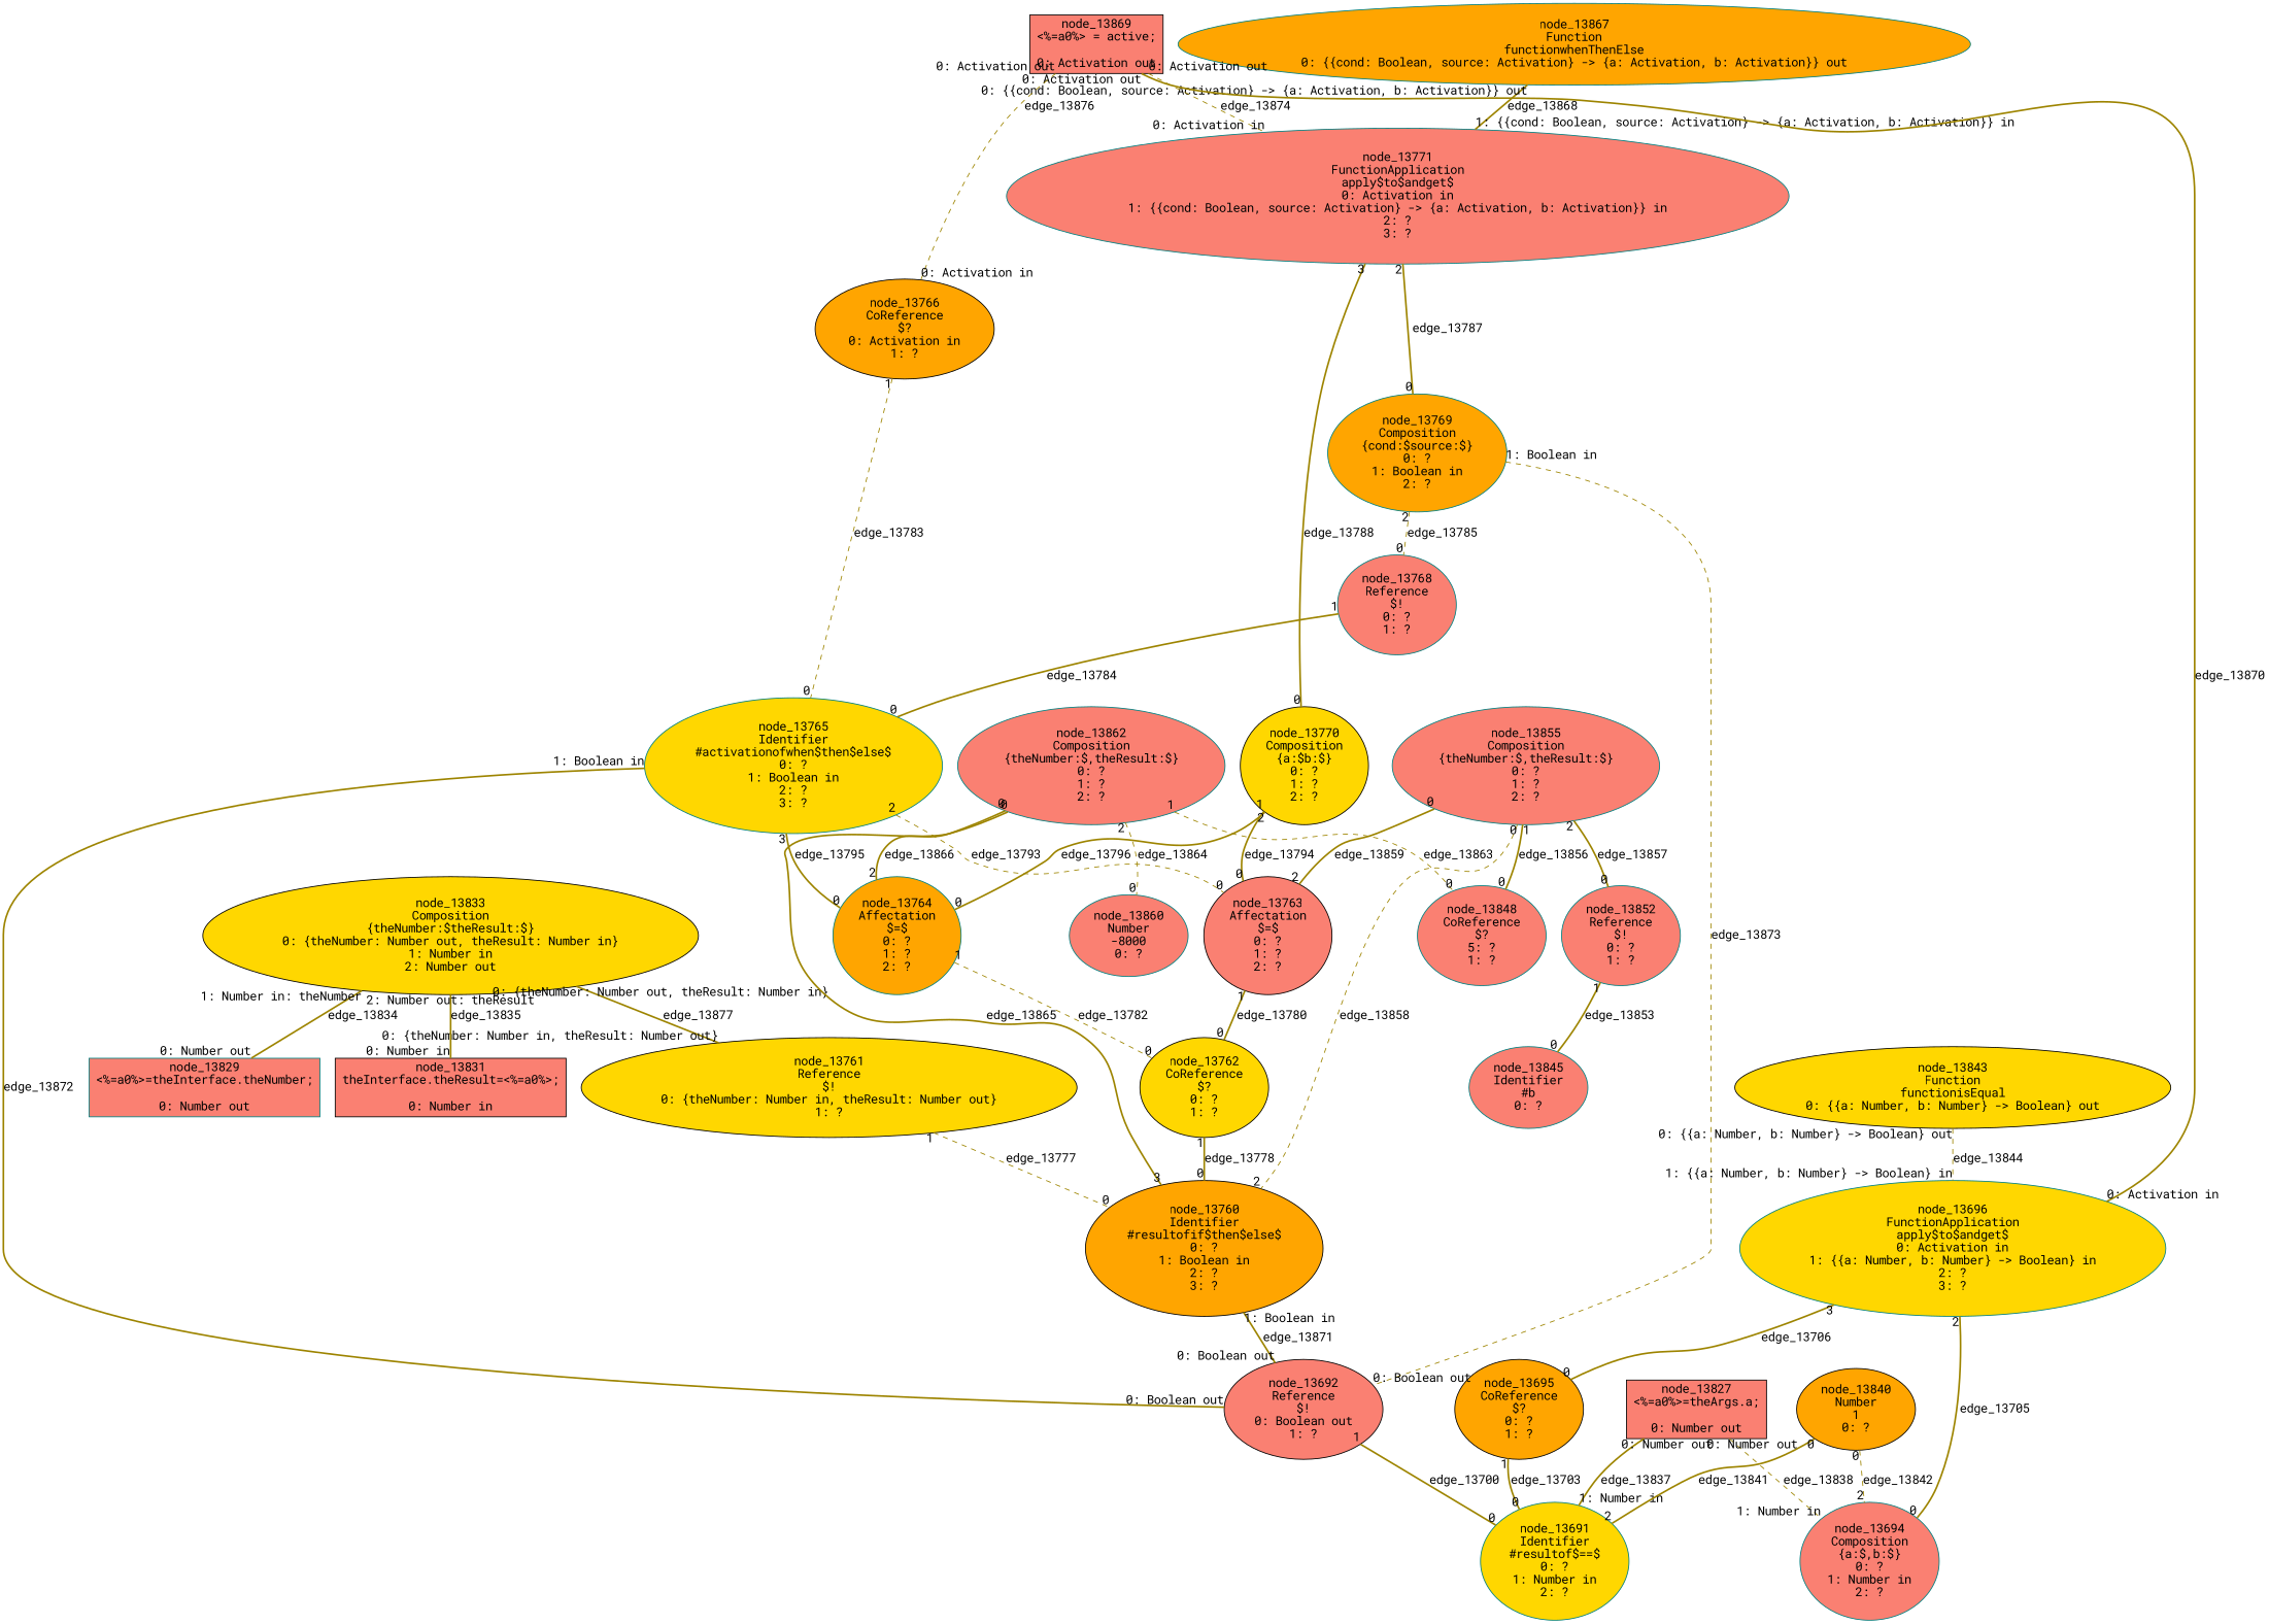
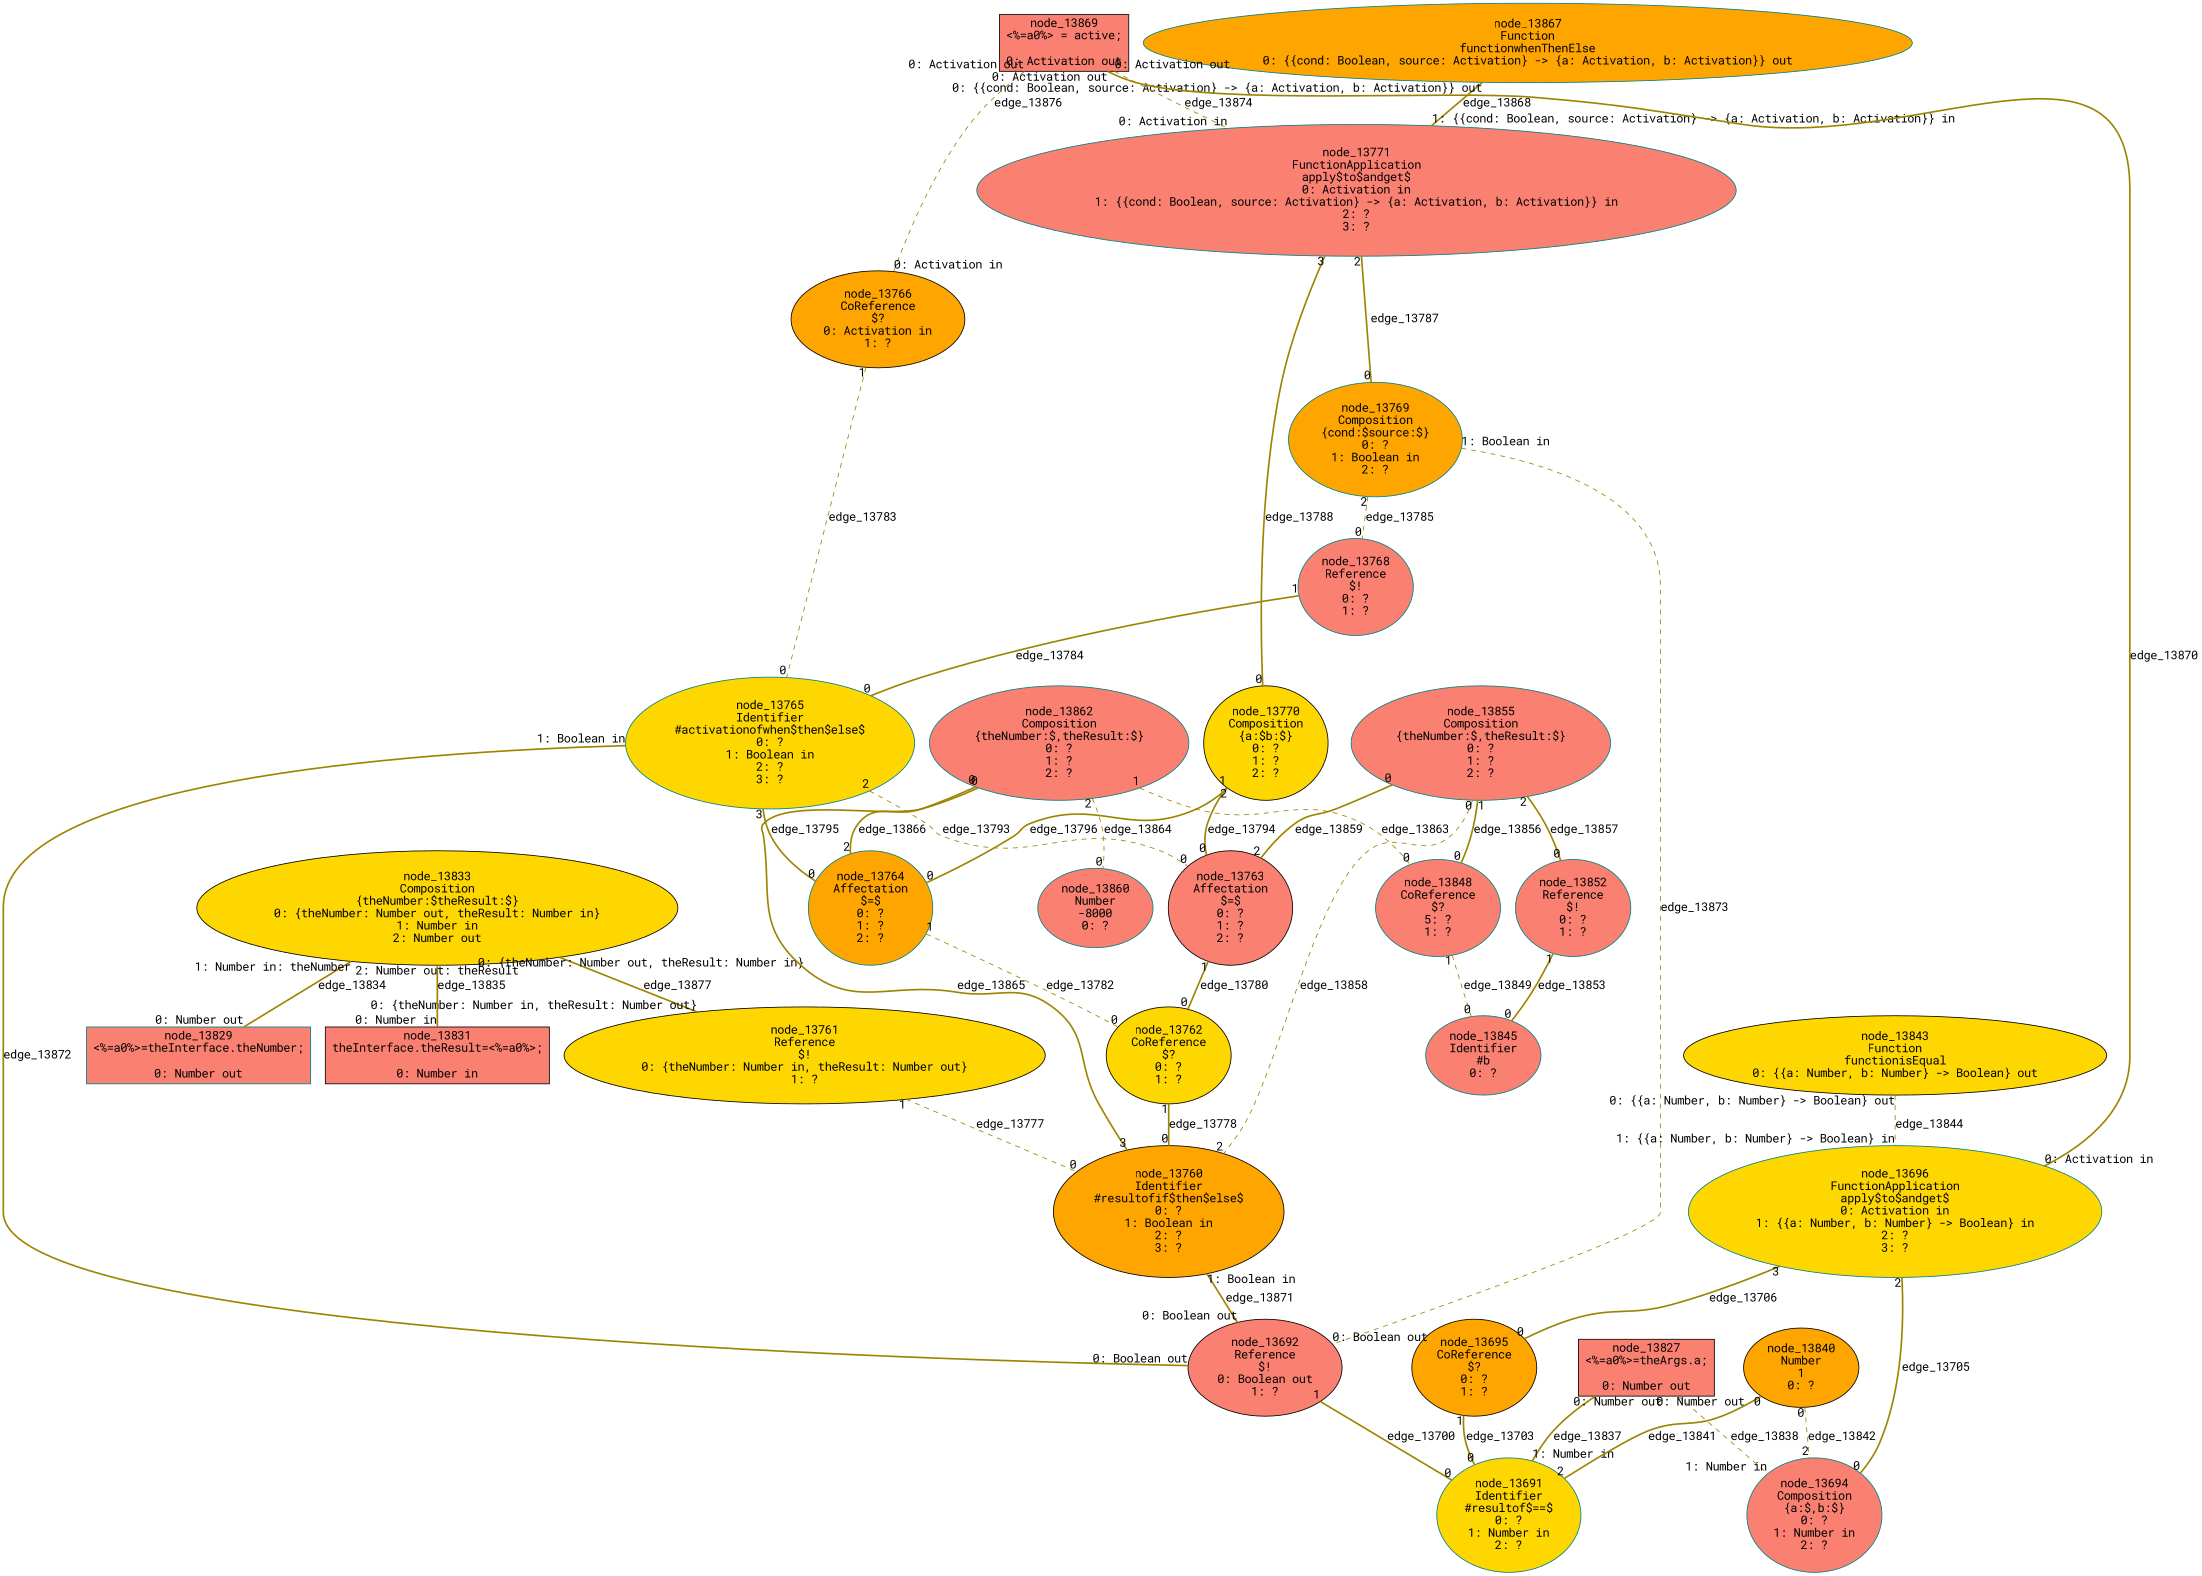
  digraph {
    fontname="Roboto Mono"
    node [color=teal fillcolor=salmon fontname="Roboto Mono" shape=ellipse style=filled]
    edge [arrowHead=none arrowsize=1 color="#9d8400" dir=none fontname="Roboto Mono" headlabel=0 style=bold taillabel=1]
    n1 [fillcolor=gold label="node_13691\nIdentifier\n#resultof$==$\n0: ?\n1: Number in\n2: ?"]
    n2 [color=black label="node_13692\nReference\n$!\n0: Boolean out\n1: ?"]
    n3 [label="node_13694\nComposition\n{a:$,b:$}\n0: ?\n1: Number in\n2: ?"]
    n4 [color=black fillcolor=orange label="node_13695\nCoReference\n$?\n0: ?\n1: ?"]
    n5 [fillcolor=gold label="node_13696\nFunctionApplication\napply$to$andget$\n0: Activation in\n1: {{a: Number, b: Number} -> Boolean} in\n2: ?\n3: ?"]
    n6 [color=black fillcolor=orange label="node_13760\nIdentifier\n#resultofif$then$else$\n0: ?\n1: Boolean in\n2: ?\n3: ?"]
    n7 [color=black fillcolor=gold label="node_13761\nReference\n$!\n0: {theNumber: Number in, theResult: Number out}\n1: ?"]
    n8 [color=black fillcolor=gold label="node_13762\nCoReference\n$?\n0: ?\n1: ?"]
    n9 [color=black label="node_13763\nAffectation\n$=$\n0: ?\n1: ?\n2: ?"]
    n10 [fillcolor=orange label="node_13764\nAffectation\n$=$\n0: ?\n1: ?\n2: ?"]
    n11 [fillcolor=gold label="node_13765\nIdentifier\n#activationofwhen$then$else$\n0: ?\n1: Boolean in\n2: ?\n3: ?"]
    n12 [color=black fillcolor=orange label="node_13766\nCoReference\n$?\n0: Activation in\n1: ?"]
    n13 [label="node_13768\nReference\n$!\n0: ?\n1: ?"]
    n14 [fillcolor=orange label="node_13769\nComposition\n{cond:$source:$}\n0: ?\n1: Boolean in\n2: ?"]
    n15 [color=black fillcolor=gold label="node_13770\nComposition\n{a:$b:$}\n0: ?\n1: ?\n2: ?"]
    n16 [label="node_13771\nFunctionApplication\napply$to$andget$\n0: Activation in\n1: {{cond: Boolean, source: Activation} -> {a: Activation, b: Activation}} in\n2: ?\n3: ?"]
    n17 [color=black label="node_13827\n<%=a0%>=theArgs.a;\n\n0: Number out" shape=box]
    n18 [label="node_13829\n<%=a0%>=theInterface.theNumber;\n\n0: Number out" shape=box]
    n19 [color=black label="node_13831\ntheInterface.theResult=<%=a0%>;\n\n0: Number in" shape=box]
    n20 [color=black fillcolor=gold label="node_13833\nComposition\n{theNumber:$theResult:$}\n0: {theNumber: Number out, theResult: Number in}\n1: Number in\n2: Number out"]
    n21 [color=black fillcolor=orange label="node_13840\nNumber\n1\n0: ?"]
    n22 [color=black fillcolor=gold label="node_13843\nFunction\nfunctionisEqual\n0: {{a: Number, b: Number} -> Boolean} out"]
    n23 [label="node_13845\nIdentifier\n#b\n0: ?"]
    n24 [label="node_13848\nCoReference\n$?\n5: ?\n1: ?"]
    n25 [label="node_13852\nReference\n$!\n0: ?\n1: ?"]
    n26 [label="node_13855\nComposition\n{theNumber:$,theResult:$}\n0: ?\n1: ?\n2: ?"]
    n27 [label="node_13860\nNumber\n-8000\n0: ?"]
    n28 [label="node_13862\nComposition\n{theNumber:$,theResult:$}\n0: ?\n1: ?\n2: ?"]
    n29 [fillcolor=orange label="node_13867\nFunction\nfunctionwhenThenElse\n0: {{cond: Boolean, source: Activation} -> {a: Activation, b: Activation}} out"]
    n30 [color=black label="node_13869\n<%=a0%> = active;\n\n0: Activation out" shape=box]
    n2 -> n1 [label=edge_13700]
    n4 -> n1 [label=edge_13703]
    n5 -> n3 [label=edge_13705 taillabel=2]
    n5 -> n4 [label=edge_13706 taillabel=3]
    n6 -> n2 [headlabel="0: Boolean out" label=edge_13871 taillabel="1: Boolean in"]
    n7 -> n6 [label=edge_13777 style=dashed]
    n8 -> n6 [label=edge_13778]
    n9 -> n8 [label=edge_13780]
    n10 -> n8 [label=edge_13782 style=dashed]
    n11 -> n2 [headlabel="0: Boolean out" label=edge_13872 taillabel="1: Boolean in"]
    n11 -> n9 [label=edge_13793 style=dashed taillabel=2]
    n11 -> n10 [label=edge_13795 taillabel=3]
    n12 -> n11 [label=edge_13783 style=dashed]
    n13 -> n11 [label=edge_13784]
    n14 -> n2 [headlabel="0: Boolean out" label=edge_13873 style=dashed taillabel="1: Boolean in"]
    n14 -> n13 [label=edge_13785 style=dashed taillabel=2]
    n15 -> n9 [label=edge_13794]
    n15 -> n10 [label=edge_13796 taillabel=2]
    n16 -> n14 [label=edge_13787 taillabel=2]
    n16 -> n15 [label=edge_13788 taillabel=3]
    n17 -> n1 [headlabel="1: Number in" label=edge_13837 taillabel="0: Number out"]
    n17 -> n3 [headlabel="1: Number in" label=edge_13838 style=dashed taillabel="0: Number out"]
    n20 -> n7 [headlabel="0: {theNumber: Number in, theResult: Number out}" label=edge_13877 taillabel="0: {theNumber: Number out, theResult: Number in}"]
    n20 -> n18 [headlabel="0: Number out" label=edge_13834 taillabel="1: Number in: theNumber"]
    n20 -> n19 [headlabel="0: Number in" label=edge_13835 taillabel="2: Number out: theResult"]
    n21 -> n1 [headlabel=2 label=edge_13841 taillabel=0]
    n21 -> n3 [headlabel=2 label=edge_13842 style=dashed taillabel=0]
    n22 -> n5 [headlabel="1: {{a: Number, b: Number} -> Boolean} in" label=edge_13844 style=dashed taillabel="0: {{a: Number, b: Number} -> Boolean} out"]
+   n24 -> n23 [label=edge_13849 style=dashed]
    n25 -> n23 [label=edge_13853]
    n26 -> n6 [headlabel=2 label=edge_13858 style=dashed taillabel=0]
    n26 -> n9 [headlabel=2 label=edge_13859 taillabel=0]
    n26 -> n24 [label=edge_13856]
    n26 -> n25 [label=edge_13857 taillabel=2]
    n28 -> n6 [headlabel=3 label=edge_13865 taillabel=0]
    n28 -> n10 [headlabel=2 label=edge_13866 taillabel=0]
    n28 -> n24 [label=edge_13863 style=dashed]
    n28 -> n27 [label=edge_13864 style=dashed taillabel=2]
    n29 -> n16 [headlabel="1: {{cond: Boolean, source: Activation} -> {a: Activation, b: Activation}} in" label=edge_13868 taillabel="0: {{cond: Boolean, source: Activation} -> {a: Activation, b: Activation}} out"]
    n30 -> n5 [headlabel="0: Activation in" label=edge_13870 taillabel="0: Activation out"]
    n30 -> n12 [headlabel="0: Activation in" label=edge_13876 style=dashed taillabel="0: Activation out"]
    n30 -> n16 [headlabel="0: Activation in" label=edge_13874 style=dashed taillabel="0: Activation out"]
  }
